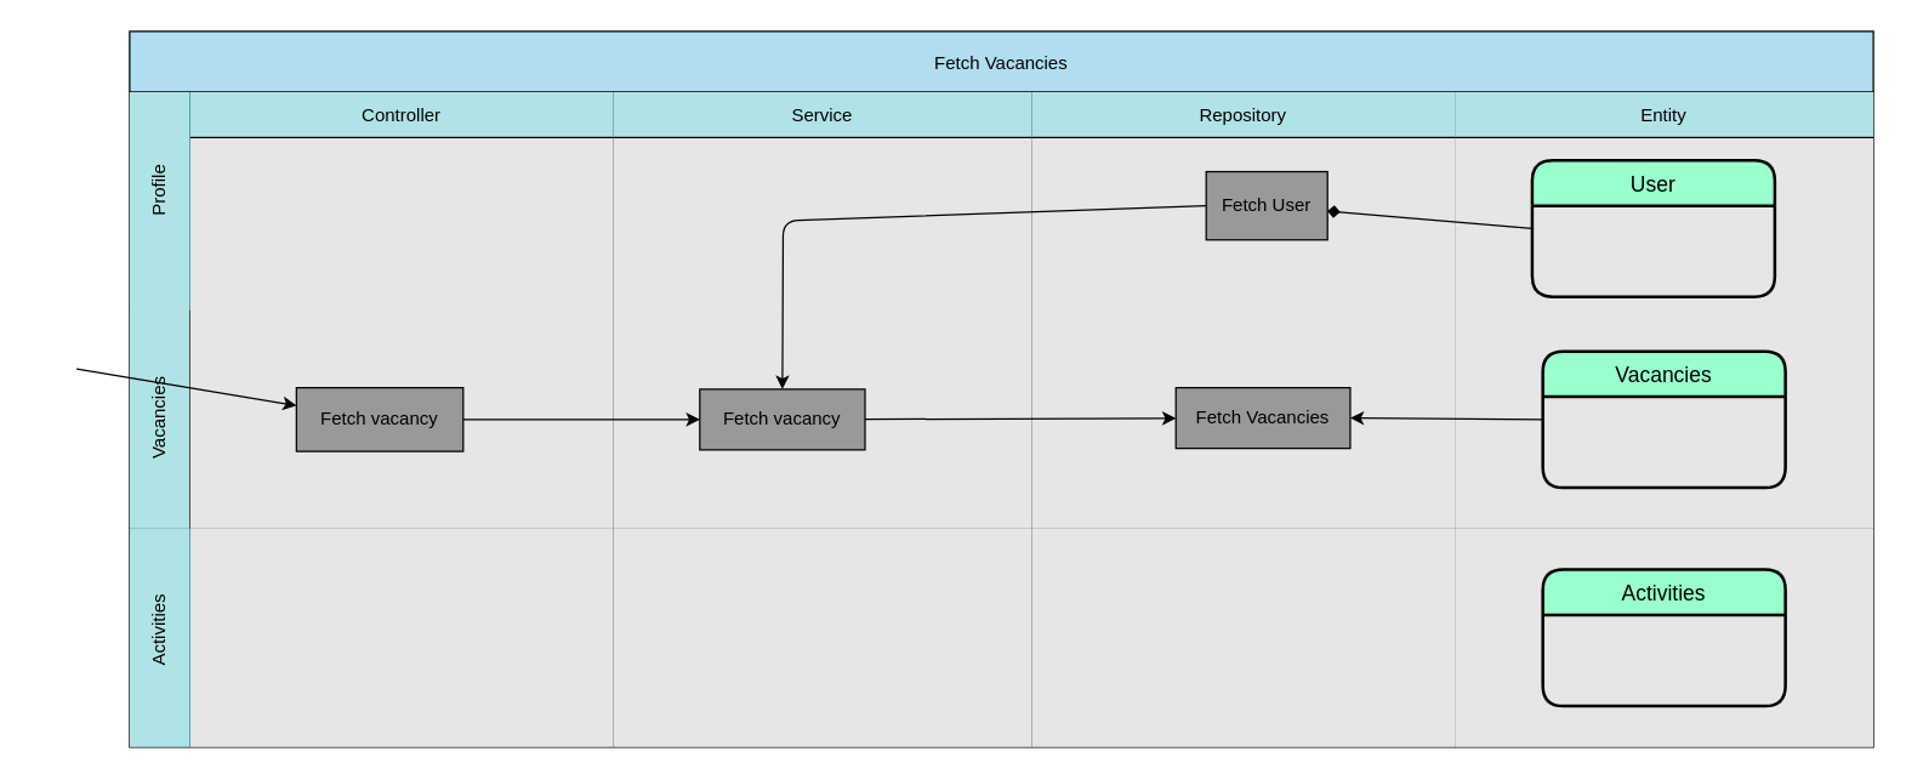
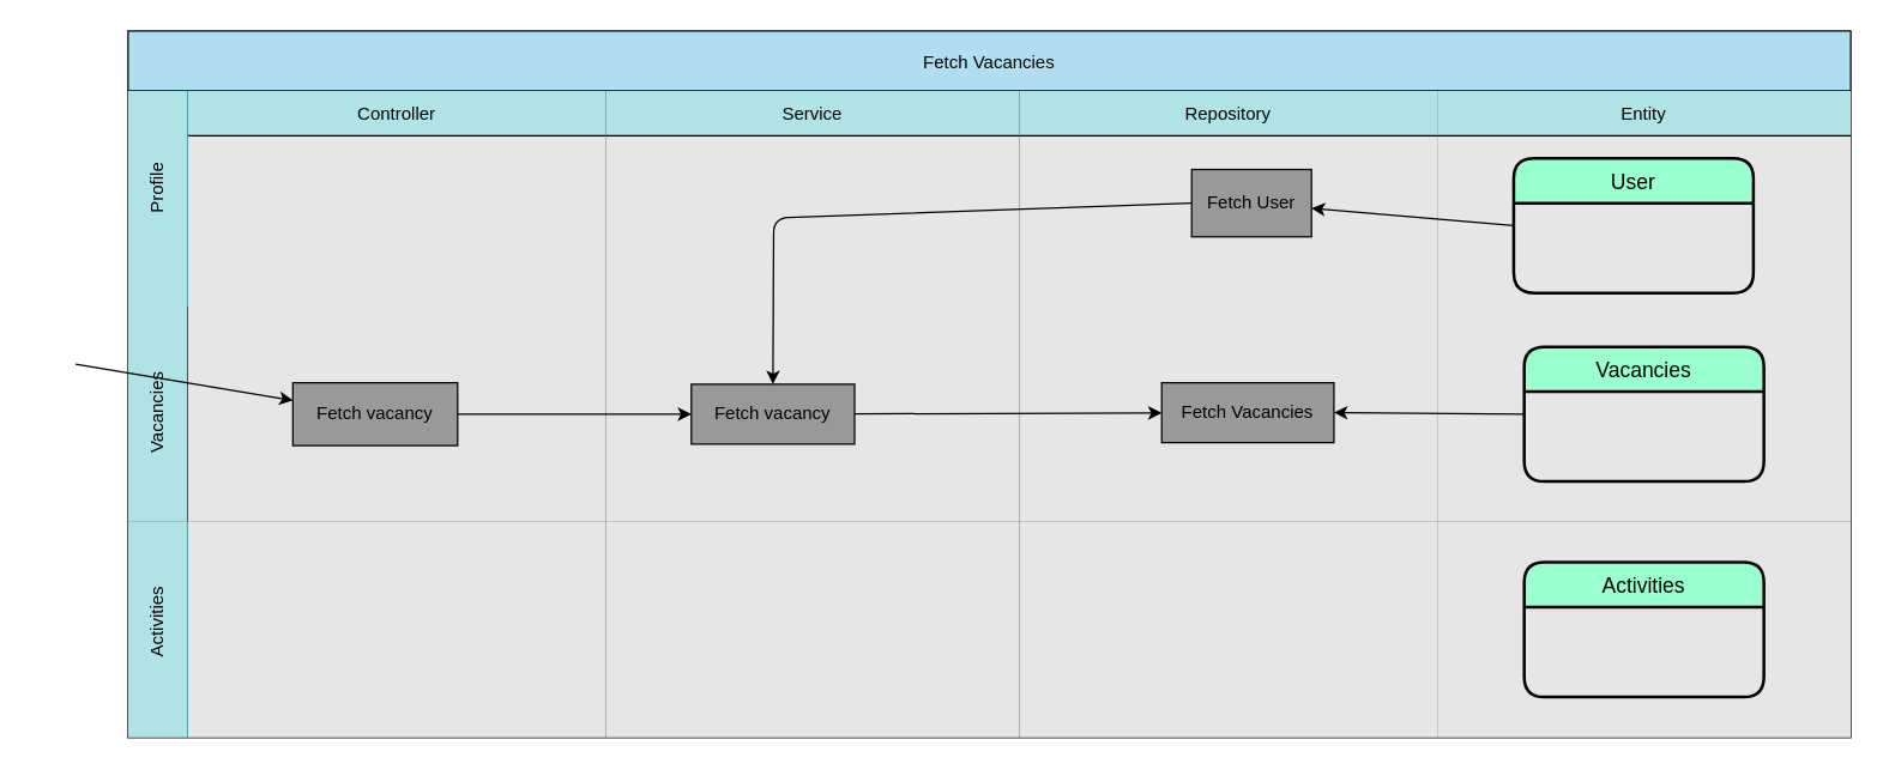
  <mxCell id="0" />
  <mxCell id="1" parent="0" />
  <mxCell id="2" value="Fetch Vacancies" style="shape=table;childLayout=tableLayout;startSize=40;collapsible=0;recursiveResize=0;expand=0;fillColor=#b1ddf0;strokeColor=#000000;fontColor=#000000;" parent="1" vertex="1"><mxGeometry x="85" y="20" width="1150" height="472" as="geometry" /></mxCell>
  <mxCell id="3" value="" style="shape=tableRow;horizontal=0;swimlaneHead=0;swimlaneBody=0;top=0;left=0;bottom=0;right=0;dropTarget=0;fontStyle=0;fillColor=#b0e3e6;points=[[0,0.5],[1,0.5]];portConstraint=eastwest;startSize=40;collapsible=0;recursiveResize=0;expand=0;strokeColor=#0e8088;fontColor=#000000;" parent="2" vertex="1"><mxGeometry y="40" width="1150" height="144" as="geometry" /></mxCell>
  <mxCell id="4" value="Controller" style="swimlane;swimlaneHead=0;swimlaneBody=0;fontStyle=0;connectable=0;fillColor=#b0e3e6;startSize=30;collapsible=0;recursiveResize=0;expand=0;strokeColor=#000000;fontColor=#000000;swimlaneFillColor=#E6E6E6;" parent="3" vertex="1"><mxGeometry x="40" width="279" height="144" as="geometry"><mxRectangle width="279" height="144" as="alternateBounds" /></mxGeometry></mxCell>
  <mxCell id="5" value="Service" style="swimlane;swimlaneHead=0;swimlaneBody=0;fontStyle=0;connectable=0;fillColor=#b0e3e6;startSize=30;collapsible=0;recursiveResize=0;expand=0;strokeColor=#000000;fontColor=#000000;swimlaneFillColor=#E6E6E6;" parent="3" vertex="1"><mxGeometry x="319" width="276" height="144" as="geometry"><mxRectangle width="276" height="144" as="alternateBounds" /></mxGeometry></mxCell>
  <mxCell id="6" value="Repository" style="swimlane;swimlaneHead=0;swimlaneBody=0;fontStyle=0;connectable=0;fillColor=#b0e3e6;startSize=30;collapsible=0;recursiveResize=0;expand=0;strokeColor=#000000;fontColor=#000000;swimlaneFillColor=#E6E6E6;" parent="3" vertex="1"><mxGeometry x="595" width="279" height="144" as="geometry"><mxRectangle width="279" height="144" as="alternateBounds" /></mxGeometry></mxCell>
  <mxCell id="7" value="Fetch User" style="whiteSpace=wrap;html=1;fillColor=#999999;fontColor=#000000;" parent="6" vertex="1"><mxGeometry x="115" y="52.5" width="80" height="45" as="geometry" /></mxCell>
  <mxCell id="8" value="Entity" style="swimlane;swimlaneHead=0;swimlaneBody=0;fontStyle=0;connectable=0;fillColor=#b0e3e6;startSize=30;collapsible=0;recursiveResize=0;expand=0;strokeColor=#000000;fontColor=#000000;swimlaneFillColor=#E6E6E6;" parent="3" vertex="1"><mxGeometry x="874" width="276" height="144" as="geometry"><mxRectangle width="276" height="144" as="alternateBounds" /></mxGeometry></mxCell>
  <mxCell id="9" value="User" style="swimlane;childLayout=stackLayout;horizontal=1;startSize=30;horizontalStack=0;rounded=1;fontSize=14;fontStyle=0;strokeWidth=2;resizeParent=0;resizeLast=1;shadow=0;dashed=0;align=center;fillColor=#99FFCC;strokeColor=#000000;fontColor=#000000;" parent="8" vertex="1"><mxGeometry x="51" y="45" width="160" height="90" as="geometry" /></mxCell>
- <mxCell id="10" style="edgeStyle=none;html=1;strokeColor=#000000;exitX=0;exitY=0.5;exitDx=0;exitDy=0;endArrow=diamond;" parent="3" source="9" target="7" edge="1"><mxGeometry relative="1" as="geometry" /></mxCell>
+ <mxCell id="10" style="edgeStyle=none;html=1;strokeColor=#000000;exitX=0;exitY=0.5;exitDx=0;exitDy=0;" parent="3" source="9" target="7" edge="1"><mxGeometry relative="1" as="geometry" /></mxCell>
  <mxCell id="11" value="" style="shape=tableRow;horizontal=0;swimlaneHead=0;swimlaneBody=0;top=0;left=0;bottom=0;right=0;dropTarget=0;fontStyle=0;fillColor=#b0e3e6;points=[[0,0.5],[1,0.5]];portConstraint=eastwest;startSize=40;collapsible=0;recursiveResize=0;expand=0;strokeColor=#000000;" parent="2" vertex="1"><mxGeometry y="184" width="1150" height="144" as="geometry" /></mxCell>
  <mxCell id="12" value="" style="swimlane;swimlaneHead=0;swimlaneBody=0;fontStyle=0;connectable=0;fillColor=none;startSize=0;collapsible=0;recursiveResize=0;expand=0;swimlaneFillColor=#E6E6E6;strokeColor=#000000;" parent="11" vertex="1"><mxGeometry x="40" width="279" height="144" as="geometry"><mxRectangle width="279" height="144" as="alternateBounds" /></mxGeometry></mxCell>
  <mxCell id="13" value="&lt;span style=&quot;&quot;&gt;Fetch&amp;nbsp;&lt;/span&gt;vacancy" style="whiteSpace=wrap;html=1;fillColor=#999999;fillStyle=auto;fontColor=#000000;" parent="12" vertex="1"><mxGeometry x="70" y="51" width="110" height="42" as="geometry" /></mxCell>
  <mxCell id="14" value="" style="swimlane;swimlaneHead=0;swimlaneBody=0;fontStyle=0;connectable=0;fillColor=none;startSize=0;collapsible=0;recursiveResize=0;expand=0;swimlaneFillColor=#E6E6E6;strokeColor=#000000;fontColor=#000000;" parent="11" vertex="1"><mxGeometry x="319" width="276" height="144" as="geometry"><mxRectangle width="276" height="144" as="alternateBounds" /></mxGeometry></mxCell>
  <mxCell id="15" value="&lt;span style=&quot;&quot;&gt;Fetch&amp;nbsp;&lt;/span&gt;vacancy" style="whiteSpace=wrap;html=1;fillColor=#999999;fontColor=#000000;" parent="14" vertex="1"><mxGeometry x="57" y="52" width="109" height="40" as="geometry" /></mxCell>
  <mxCell id="16" value="" style="swimlane;swimlaneHead=0;swimlaneBody=0;fontStyle=0;connectable=0;fillColor=none;startSize=0;collapsible=0;recursiveResize=0;expand=0;swimlaneFillColor=#E6E6E6;strokeColor=#000000;" parent="11" vertex="1"><mxGeometry x="595" width="279" height="144" as="geometry"><mxRectangle width="279" height="144" as="alternateBounds" /></mxGeometry></mxCell>
  <mxCell id="17" value="&lt;span style=&quot;&quot;&gt;Fetch&amp;nbsp;&lt;/span&gt;Vacancies" style="whiteSpace=wrap;html=1;fillColor=#999999;fontColor=#000000;align=center;" parent="16" vertex="1"><mxGeometry x="95" y="51" width="115" height="40" as="geometry" /></mxCell>
  <mxCell id="18" value="" style="swimlane;swimlaneHead=0;swimlaneBody=0;fontStyle=0;connectable=0;fillColor=none;startSize=0;collapsible=0;recursiveResize=0;expand=0;swimlaneFillColor=#E6E6E6;strokeColor=#000000;" parent="11" vertex="1"><mxGeometry x="874" width="276" height="144" as="geometry"><mxRectangle width="276" height="144" as="alternateBounds" /></mxGeometry></mxCell>
  <mxCell id="19" value="Vacancies" style="swimlane;childLayout=stackLayout;horizontal=1;startSize=30;horizontalStack=0;rounded=1;fontSize=14;fontStyle=0;strokeWidth=2;resizeParent=0;resizeLast=1;shadow=0;dashed=0;align=center;fillColor=#99FFCC;strokeColor=#000000;fontColor=#000000;" parent="18" vertex="1"><mxGeometry x="58" y="27" width="160" height="90" as="geometry" /></mxCell>
  <mxCell id="20" style="edgeStyle=none;html=1;entryX=0;entryY=0.5;entryDx=0;entryDy=0;strokeColor=#000000;" parent="11" source="13" target="15" edge="1"><mxGeometry relative="1" as="geometry" /></mxCell>
  <mxCell id="21" style="edgeStyle=none;html=1;strokeColor=#000000;" parent="11" source="15" target="17" edge="1"><mxGeometry relative="1" as="geometry" /></mxCell>
  <mxCell id="22" style="edgeStyle=none;html=1;exitX=0;exitY=0.5;exitDx=0;exitDy=0;entryX=1;entryY=0.5;entryDx=0;entryDy=0;strokeColor=#000000;" edge="1" parent="11" source="19" target="17"><mxGeometry relative="1" as="geometry" /></mxCell>
  <mxCell id="23" value="" style="shape=tableRow;horizontal=0;swimlaneHead=0;swimlaneBody=0;top=0;left=0;bottom=0;right=0;dropTarget=0;fontStyle=0;fillColor=#b0e3e6;points=[[0,0.5],[1,0.5]];portConstraint=eastwest;startSize=40;collapsible=0;recursiveResize=0;expand=0;strokeColor=#0e8088;" parent="2" vertex="1"><mxGeometry y="328" width="1150" height="144" as="geometry" /></mxCell>
  <mxCell id="24" value="" style="swimlane;swimlaneHead=0;swimlaneBody=0;fontStyle=0;connectable=0;fillColor=none;startSize=0;collapsible=0;recursiveResize=0;expand=0;swimlaneFillColor=#E6E6E6;strokeColor=#000000;" parent="23" vertex="1"><mxGeometry x="40" width="279" height="144" as="geometry"><mxRectangle width="279" height="144" as="alternateBounds" /></mxGeometry></mxCell>
  <mxCell id="25" value="" style="swimlane;swimlaneHead=0;swimlaneBody=0;fontStyle=0;connectable=0;fillColor=none;startSize=0;collapsible=0;recursiveResize=0;expand=0;swimlaneFillColor=#E6E6E6;strokeColor=#000000;" parent="23" vertex="1"><mxGeometry x="319" width="276" height="144" as="geometry"><mxRectangle width="276" height="144" as="alternateBounds" /></mxGeometry></mxCell>
  <mxCell id="26" value="" style="swimlane;swimlaneHead=0;swimlaneBody=0;fontStyle=0;connectable=0;fillColor=none;startSize=0;collapsible=0;recursiveResize=0;expand=0;fontColor=#000000;swimlaneFillColor=#E6E6E6;strokeColor=#000000;" parent="23" vertex="1"><mxGeometry x="595" width="279" height="144" as="geometry"><mxRectangle width="279" height="144" as="alternateBounds" /></mxGeometry></mxCell>
  <mxCell id="27" value="" style="swimlane;swimlaneHead=0;swimlaneBody=0;fontStyle=0;connectable=0;fillColor=none;startSize=0;collapsible=0;recursiveResize=0;expand=0;swimlaneFillColor=#E6E6E6;strokeColor=#000000;" parent="23" vertex="1"><mxGeometry x="874" width="276" height="144" as="geometry"><mxRectangle width="276" height="144" as="alternateBounds" /></mxGeometry></mxCell>
  <mxCell id="28" value="Activities" style="swimlane;childLayout=stackLayout;horizontal=1;startSize=30;horizontalStack=0;rounded=1;fontSize=14;fontStyle=0;strokeWidth=2;resizeParent=0;resizeLast=1;shadow=0;dashed=0;align=center;fillColor=#99FFCC;strokeColor=#000000;fontColor=#000000;" parent="27" vertex="1"><mxGeometry x="58" y="27" width="160" height="90" as="geometry" /></mxCell>
  <mxCell id="29" style="edgeStyle=none;html=1;entryX=0.5;entryY=0;entryDx=0;entryDy=0;exitX=0;exitY=0.5;exitDx=0;exitDy=0;strokeColor=#000000;" parent="2" source="7" target="15" edge="1"><mxGeometry relative="1" as="geometry"><Array as="points"><mxPoint x="431" y="125" /></Array></mxGeometry></mxCell>
  <mxCell id="30" value="&lt;font color=&quot;#000000&quot;&gt;Profile&lt;/font&gt;" style="text;strokeColor=none;align=center;fillColor=none;html=1;verticalAlign=middle;whiteSpace=wrap;rounded=0;rotation=-90;" parent="1" vertex="1"><mxGeometry x="75" y="110" width="60" height="30" as="geometry" /></mxCell>
  <mxCell id="31" value="&lt;font color=&quot;#000000&quot;&gt;Vacancies&lt;/font&gt;" style="text;strokeColor=none;align=center;fillColor=none;html=1;verticalAlign=middle;whiteSpace=wrap;rounded=0;rotation=-90;" parent="1" vertex="1"><mxGeometry x="75" y="260" width="60" height="30" as="geometry" /></mxCell>
  <mxCell id="32" value="&lt;font color=&quot;#000000&quot;&gt;Activities&lt;/font&gt;" style="text;strokeColor=none;align=center;fillColor=none;html=1;verticalAlign=middle;whiteSpace=wrap;rounded=0;rotation=-90;" parent="1" vertex="1"><mxGeometry x="75" y="400" width="60" height="30" as="geometry" /></mxCell>
  <mxCell id="33" style="edgeStyle=none;html=1;strokeColor=#000000;" parent="1" source="34" target="13" edge="1"><mxGeometry relative="1" as="geometry" /></mxCell>
  <mxCell id="34" value="&lt;font color=&quot;#ffffff&quot;&gt;Actor&lt;/font&gt;" style="shape=umlActor;verticalLabelPosition=bottom;verticalAlign=top;html=1;outlineConnect=0;strokeColor=#FFFFFF;fillColor=none;" parent="1" vertex="1"><mxGeometry x="20" y="210" width="30" height="60" as="geometry" /></mxCell>
